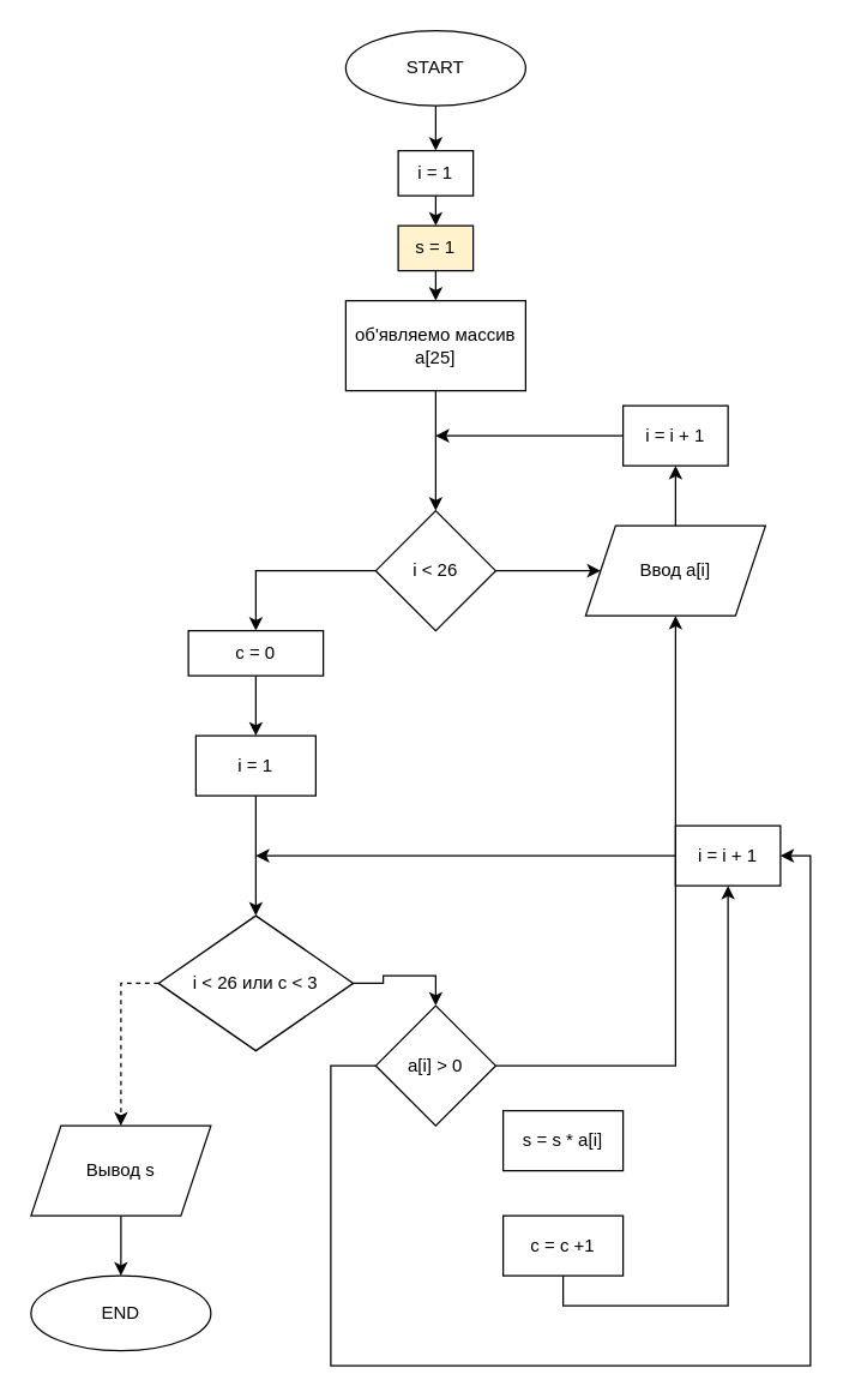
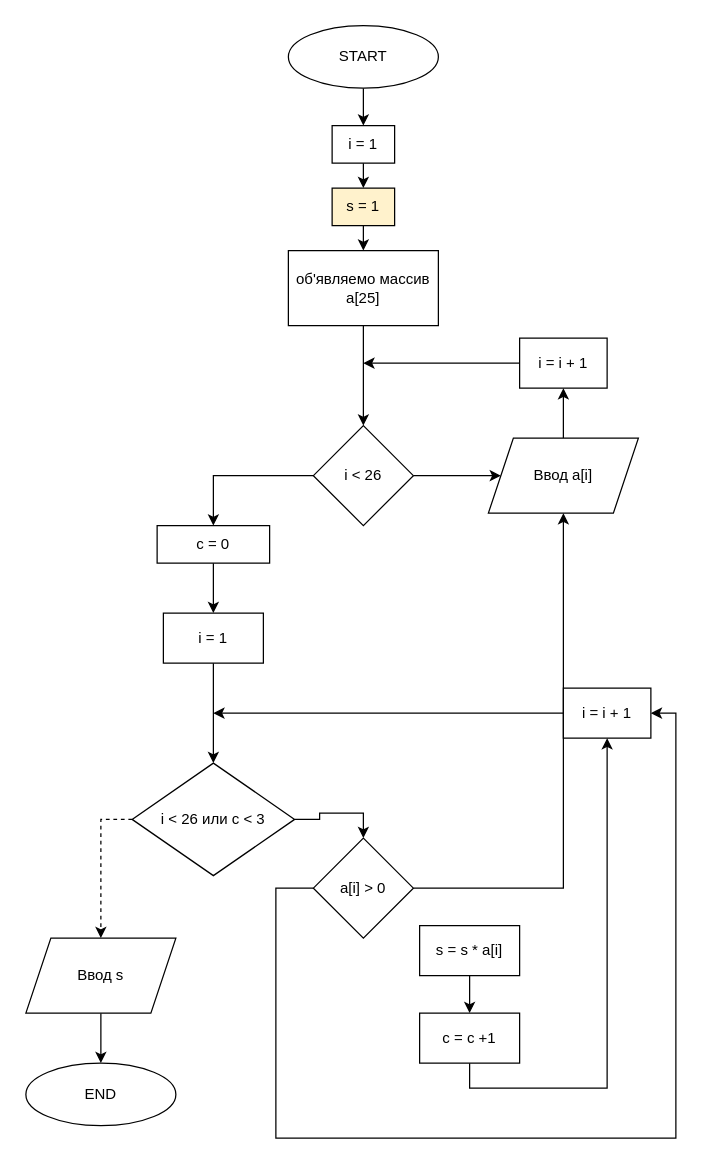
  <mxCell id="0" />
  <mxCell id="1" parent="0" />
  <mxCell id="2" style="edgeStyle=orthogonalEdgeStyle;rounded=0;orthogonalLoop=1;jettySize=auto;html=1;exitX=0.5;exitY=1;exitDx=0;exitDy=0;" edge="1" parent="1" source="3" target="5"><mxGeometry relative="1" as="geometry" /></mxCell>
  <mxCell id="3" value="START" style="ellipse;whiteSpace=wrap;html=1;" vertex="1" parent="1"><mxGeometry x="230" y="20" width="120" height="50" as="geometry" /></mxCell>
  <mxCell id="4" style="edgeStyle=orthogonalEdgeStyle;rounded=0;orthogonalLoop=1;jettySize=auto;html=1;exitX=0.5;exitY=1;exitDx=0;exitDy=0;entryX=0.5;entryY=0;entryDx=0;entryDy=0;" edge="1" parent="1" source="5" target="17"><mxGeometry relative="1" as="geometry" /></mxCell>
  <mxCell id="5" value="i = 1" style="rounded=0;whiteSpace=wrap;html=1;" vertex="1" parent="1"><mxGeometry x="265" y="100" width="50" height="30" as="geometry" /></mxCell>
  <mxCell id="6" style="edgeStyle=orthogonalEdgeStyle;rounded=0;orthogonalLoop=1;jettySize=auto;html=1;exitX=0;exitY=0.5;exitDx=0;exitDy=0;entryX=0.5;entryY=0;entryDx=0;entryDy=0;" edge="1" parent="1" source="8" target="33"><mxGeometry relative="1" as="geometry"><mxPoint x="170" y="420" as="targetPoint" /><Array as="points"><mxPoint x="170" y="380" /></Array></mxGeometry></mxCell>
  <mxCell id="7" style="edgeStyle=orthogonalEdgeStyle;rounded=0;orthogonalLoop=1;jettySize=auto;html=1;exitX=1;exitY=0.5;exitDx=0;exitDy=0;" edge="1" parent="1" source="8" target="14"><mxGeometry relative="1" as="geometry" /></mxCell>
  <mxCell id="8" value="i &amp;lt; 26" style="rhombus;whiteSpace=wrap;html=1;" vertex="1" parent="1"><mxGeometry x="250" y="340" width="80" height="80" as="geometry" /></mxCell>
  <mxCell id="9" style="edgeStyle=orthogonalEdgeStyle;rounded=0;orthogonalLoop=1;jettySize=auto;html=1;exitX=0.5;exitY=1;exitDx=0;exitDy=0;entryX=0.5;entryY=0;entryDx=0;entryDy=0;" edge="1" parent="1" source="10" target="8"><mxGeometry relative="1" as="geometry" /></mxCell>
  <mxCell id="10" value="об'являемо массив a[25]" style="rounded=0;whiteSpace=wrap;html=1;" vertex="1" parent="1"><mxGeometry x="230" y="200" width="120" height="60" as="geometry" /></mxCell>
  <mxCell id="11" style="edgeStyle=orthogonalEdgeStyle;rounded=0;orthogonalLoop=1;jettySize=auto;html=1;exitX=0;exitY=0.5;exitDx=0;exitDy=0;" edge="1" parent="1" source="12"><mxGeometry relative="1" as="geometry"><mxPoint x="290" y="290" as="targetPoint" /></mxGeometry></mxCell>
  <mxCell id="12" value="i = i + 1" style="rounded=0;whiteSpace=wrap;html=1;" vertex="1" parent="1"><mxGeometry x="415" y="270" width="70" height="40" as="geometry" /></mxCell>
  <mxCell id="13" style="edgeStyle=orthogonalEdgeStyle;rounded=0;orthogonalLoop=1;jettySize=auto;html=1;exitX=0.5;exitY=0;exitDx=0;exitDy=0;entryX=0.5;entryY=1;entryDx=0;entryDy=0;" edge="1" parent="1" source="14" target="12"><mxGeometry relative="1" as="geometry" /></mxCell>
  <mxCell id="14" value="Ввод a[i]" style="shape=parallelogram;perimeter=parallelogramPerimeter;whiteSpace=wrap;html=1;fixedSize=1;" vertex="1" parent="1"><mxGeometry x="390" y="350" width="120" height="60" as="geometry" /></mxCell>
  <mxCell id="15" value="END" style="ellipse;whiteSpace=wrap;html=1;" vertex="1" parent="1"><mxGeometry x="20" y="850" width="120" height="50" as="geometry" /></mxCell>
  <mxCell id="16" style="edgeStyle=orthogonalEdgeStyle;rounded=0;orthogonalLoop=1;jettySize=auto;html=1;exitX=0.5;exitY=1;exitDx=0;exitDy=0;entryX=0.5;entryY=0;entryDx=0;entryDy=0;" edge="1" parent="1" source="17" target="10"><mxGeometry relative="1" as="geometry" /></mxCell>
  <mxCell id="17" value="s = 1" style="rounded=0;whiteSpace=wrap;html=1;fillColor=#fff2cc;" vertex="1" parent="1"><mxGeometry x="265" y="150" width="50" height="30" as="geometry" /></mxCell>
  <mxCell id="18" style="edgeStyle=orthogonalEdgeStyle;rounded=0;orthogonalLoop=1;jettySize=auto;html=1;exitX=0.5;exitY=1;exitDx=0;exitDy=0;" edge="1" parent="1" source="19" target="24"><mxGeometry relative="1" as="geometry" /></mxCell>
  <mxCell id="19" value="i = 1" style="rounded=0;whiteSpace=wrap;html=1;" vertex="1" parent="1"><mxGeometry x="130" y="490" width="80" height="40" as="geometry" /></mxCell>
  <mxCell id="20" style="edgeStyle=orthogonalEdgeStyle;rounded=0;orthogonalLoop=1;jettySize=auto;html=1;exitX=0;exitY=0.5;exitDx=0;exitDy=0;" edge="1" parent="1" source="21"><mxGeometry relative="1" as="geometry"><mxPoint x="170" y="570" as="targetPoint" /><Array as="points"><mxPoint x="170" y="570" /></Array></mxGeometry></mxCell>
  <mxCell id="21" value="i = i + 1" style="rounded=0;whiteSpace=wrap;html=1;" vertex="1" parent="1"><mxGeometry x="450" y="550" width="70" height="40" as="geometry" /></mxCell>
  <mxCell id="22" style="edgeStyle=orthogonalEdgeStyle;rounded=0;orthogonalLoop=1;jettySize=auto;html=1;exitX=0;exitY=0.5;exitDx=0;exitDy=0;dashed=1;" edge="1" parent="1" source="24" target="26"><mxGeometry relative="1" as="geometry" /></mxCell>
  <mxCell id="23" style="edgeStyle=orthogonalEdgeStyle;rounded=0;orthogonalLoop=1;jettySize=auto;html=1;exitX=1;exitY=0.5;exitDx=0;exitDy=0;entryX=0.5;entryY=0;entryDx=0;entryDy=0;" edge="1" parent="1" source="24" target="31"><mxGeometry relative="1" as="geometry" /></mxCell>
  <mxCell id="24" value="i &amp;lt; 26 или c &amp;lt; 3" style="rhombus;whiteSpace=wrap;html=1;" vertex="1" parent="1"><mxGeometry x="105" y="610" width="130" height="90" as="geometry" /></mxCell>
  <mxCell id="25" style="edgeStyle=orthogonalEdgeStyle;rounded=0;orthogonalLoop=1;jettySize=auto;html=1;exitX=0.5;exitY=1;exitDx=0;exitDy=0;entryX=0.5;entryY=0;entryDx=0;entryDy=0;" edge="1" parent="1" source="26" target="15"><mxGeometry relative="1" as="geometry" /></mxCell>
- <mxCell id="26" value="Вывод s" style="shape=parallelogram;perimeter=parallelogramPerimeter;whiteSpace=wrap;html=1;fixedSize=1;" vertex="1" parent="1"><mxGeometry x="20" y="750" width="120" height="60" as="geometry" /></mxCell>
+ <mxCell id="26" value="Ввод s" style="shape=parallelogram;perimeter=parallelogramPerimeter;whiteSpace=wrap;html=1;fixedSize=1;" vertex="1" parent="1"><mxGeometry x="20" y="750" width="120" height="60" as="geometry" /></mxCell>
+ <mxCell id="27" style="edgeStyle=orthogonalEdgeStyle;rounded=0;orthogonalLoop=1;jettySize=auto;html=1;exitX=0.5;exitY=1;exitDx=0;exitDy=0;entryX=0.5;entryY=0;entryDx=0;entryDy=0;" edge="1" parent="1" source="28" target="35"><mxGeometry relative="1" as="geometry" /></mxCell>
  <mxCell id="28" value="s = s * a[i]" style="rounded=0;whiteSpace=wrap;html=1;" vertex="1" parent="1"><mxGeometry x="335" y="740" width="80" height="40" as="geometry" /></mxCell>
  <mxCell id="29" style="edgeStyle=orthogonalEdgeStyle;rounded=0;orthogonalLoop=1;jettySize=auto;html=1;exitX=1;exitY=0.5;exitDx=0;exitDy=0;" edge="1" parent="1" source="31" target="14"><mxGeometry relative="1" as="geometry" /></mxCell>
  <mxCell id="30" style="edgeStyle=orthogonalEdgeStyle;rounded=0;orthogonalLoop=1;jettySize=auto;html=1;exitX=0;exitY=0.5;exitDx=0;exitDy=0;entryX=1;entryY=0.5;entryDx=0;entryDy=0;" edge="1" parent="1" source="31" target="21"><mxGeometry relative="1" as="geometry"><Array as="points"><mxPoint x="220" y="710" /><mxPoint x="220" y="910" /><mxPoint x="540" y="910" /><mxPoint x="540" y="570" /></Array></mxGeometry></mxCell>
  <mxCell id="31" value="a[i] &amp;gt; 0" style="rhombus;whiteSpace=wrap;html=1;" vertex="1" parent="1"><mxGeometry x="250" y="670" width="80" height="80" as="geometry" /></mxCell>
  <mxCell id="32" style="edgeStyle=orthogonalEdgeStyle;rounded=0;orthogonalLoop=1;jettySize=auto;html=1;" edge="1" parent="1" source="33" target="19"><mxGeometry relative="1" as="geometry" /></mxCell>
  <mxCell id="33" value="c = 0" style="rounded=0;whiteSpace=wrap;html=1;" vertex="1" parent="1"><mxGeometry x="125" y="420" width="90" height="30" as="geometry" /></mxCell>
  <mxCell id="34" style="edgeStyle=orthogonalEdgeStyle;rounded=0;orthogonalLoop=1;jettySize=auto;html=1;exitX=0.5;exitY=1;exitDx=0;exitDy=0;entryX=0.5;entryY=1;entryDx=0;entryDy=0;" edge="1" parent="1" source="35" target="21"><mxGeometry relative="1" as="geometry" /></mxCell>
  <mxCell id="35" value="c = c +1" style="rounded=0;whiteSpace=wrap;html=1;" vertex="1" parent="1"><mxGeometry x="335" y="810" width="80" height="40" as="geometry" /></mxCell>
